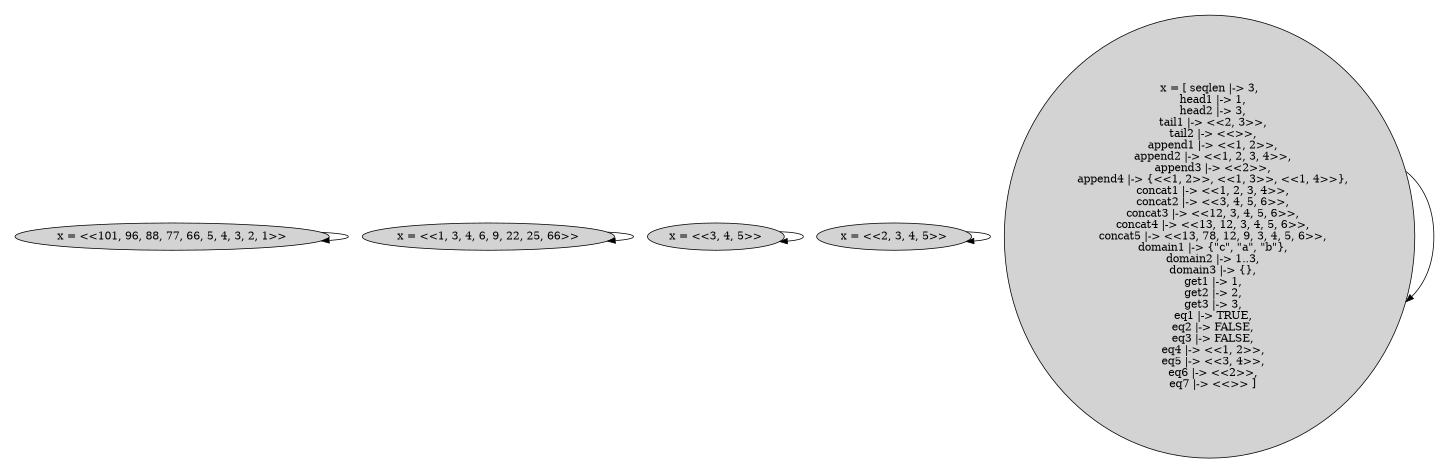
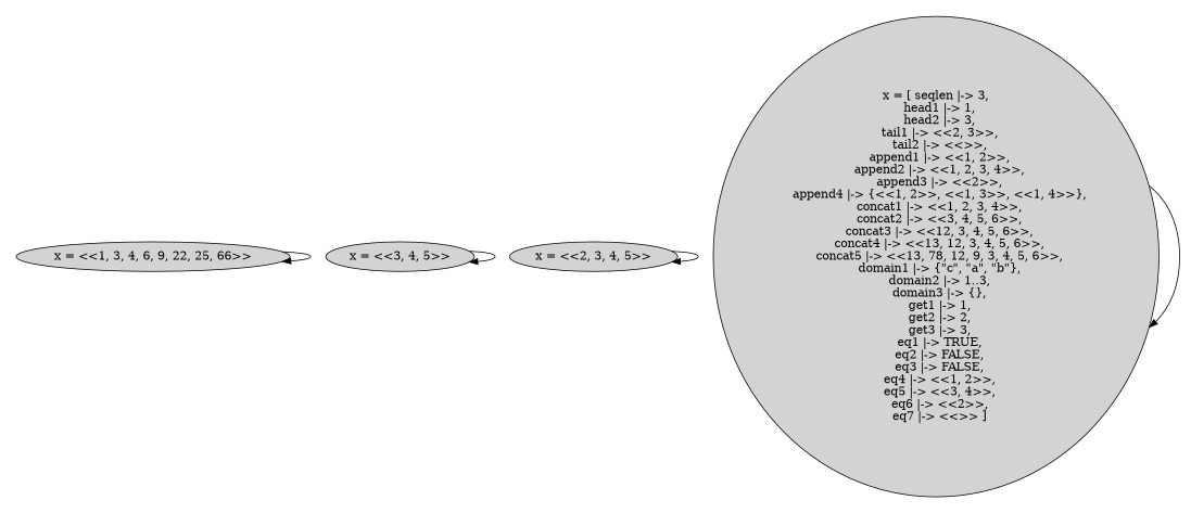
  strict digraph {
    nodesep=0.35
    node [style=filled]
    edge [color=black fontcolor=black]
    n1 [label="x = [ seqlen |-> 3,\n  head1 |-> 1,\n  head2 |-> 3,\n  tail1 |-> <<2, 3>>,\n  tail2 |-> <<>>,\n  append1 |-> <<1, 2>>,\n  append2 |-> <<1, 2, 3, 4>>,\n  append3 |-> <<2>>,\n  append4 |-> {<<1, 2>>, <<1, 3>>, <<1, 4>>},\n  concat1 |-> <<1, 2, 3, 4>>,\n  concat2 |-> <<3, 4, 5, 6>>,\n  concat3 |-> <<12, 3, 4, 5, 6>>,\n  concat4 |-> <<13, 12, 3, 4, 5, 6>>,\n  concat5 |-> <<13, 78, 12, 9, 3, 4, 5, 6>>,\n  domain1 |-> {\"c\", \"a\", \"b\"},\n  domain2 |-> 1..3,\n  domain3 |-> {},\n  get1 |-> 1,\n  get2 |-> 2,\n  get3 |-> 3,\n  eq1 |-> TRUE,\n  eq2 |-> FALSE,\n  eq3 |-> FALSE,\n  eq4 |-> <<1, 2>>,\n  eq5 |-> <<3, 4>>,\n  eq6 |-> <<2>>,\n  eq7 |-> <<>> ]"]
    n2 [label="x = <<2, 3, 4, 5>>"]
    n3 [label="x = <<3, 4, 5>>"]
    n4 [label="x = <<1, 3, 4, 6, 9, 22, 25, 66>>"]
-   n5 [label="x = <<101, 96, 88, 77, 66, 5, 4, 3, 2, 1>>"]
    subgraph cluster_1 {
      color=white
      subgraph sub_2 {
        color=white
        rank=same
        n1
        n2
        n3
        n4
-       n5
      }
    }
    n1 -> n1
    n2 -> n2
    n3 -> n3
    n4 -> n4
-   n5 -> n5
  }
